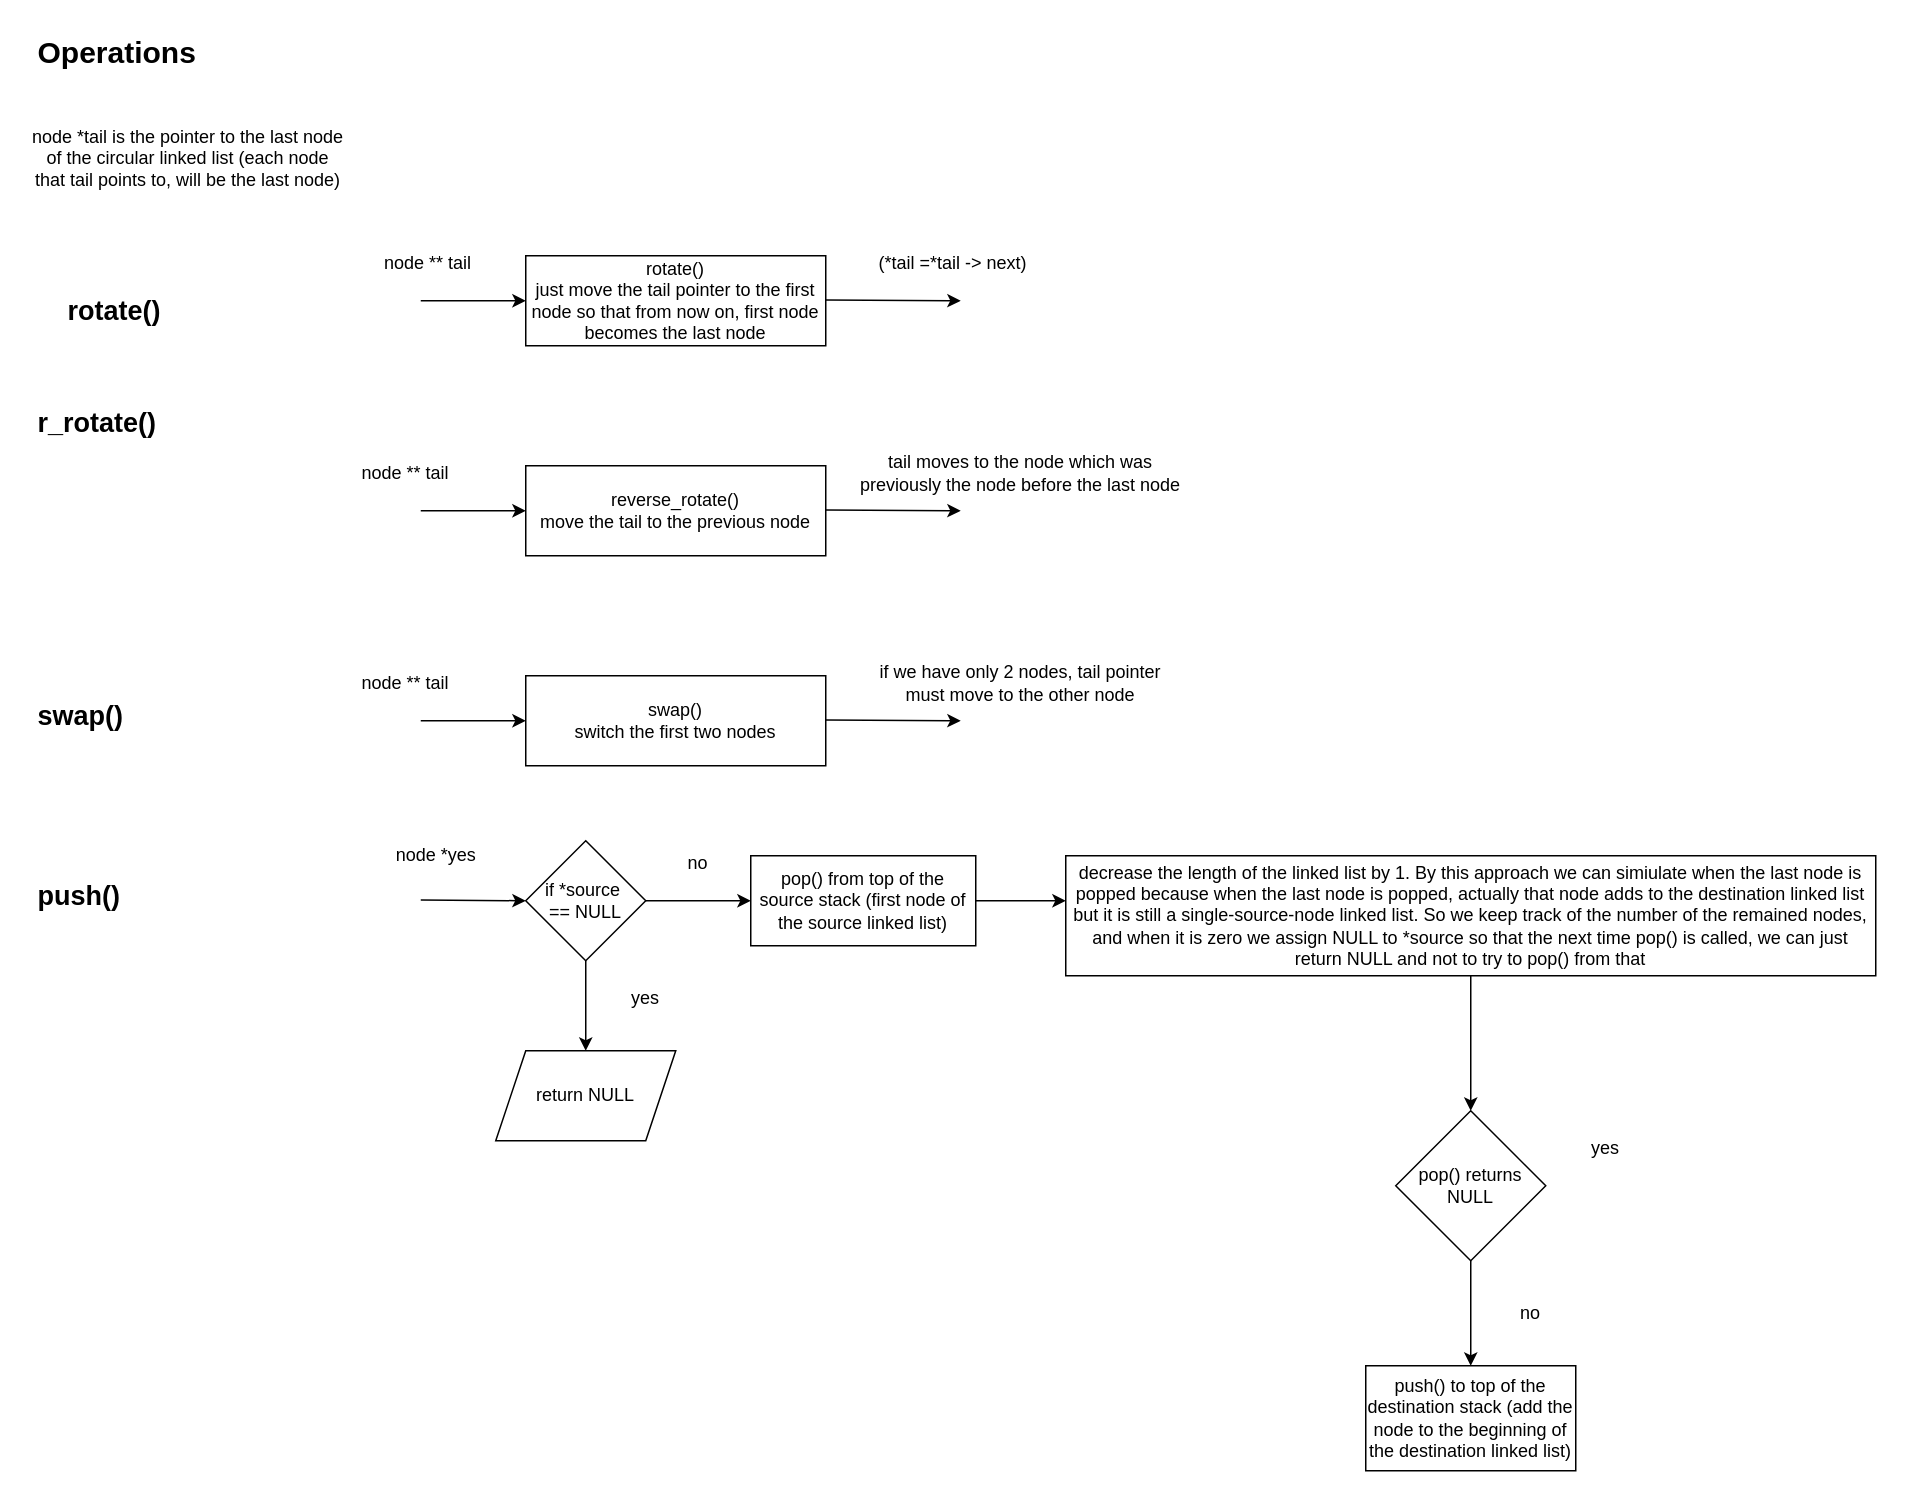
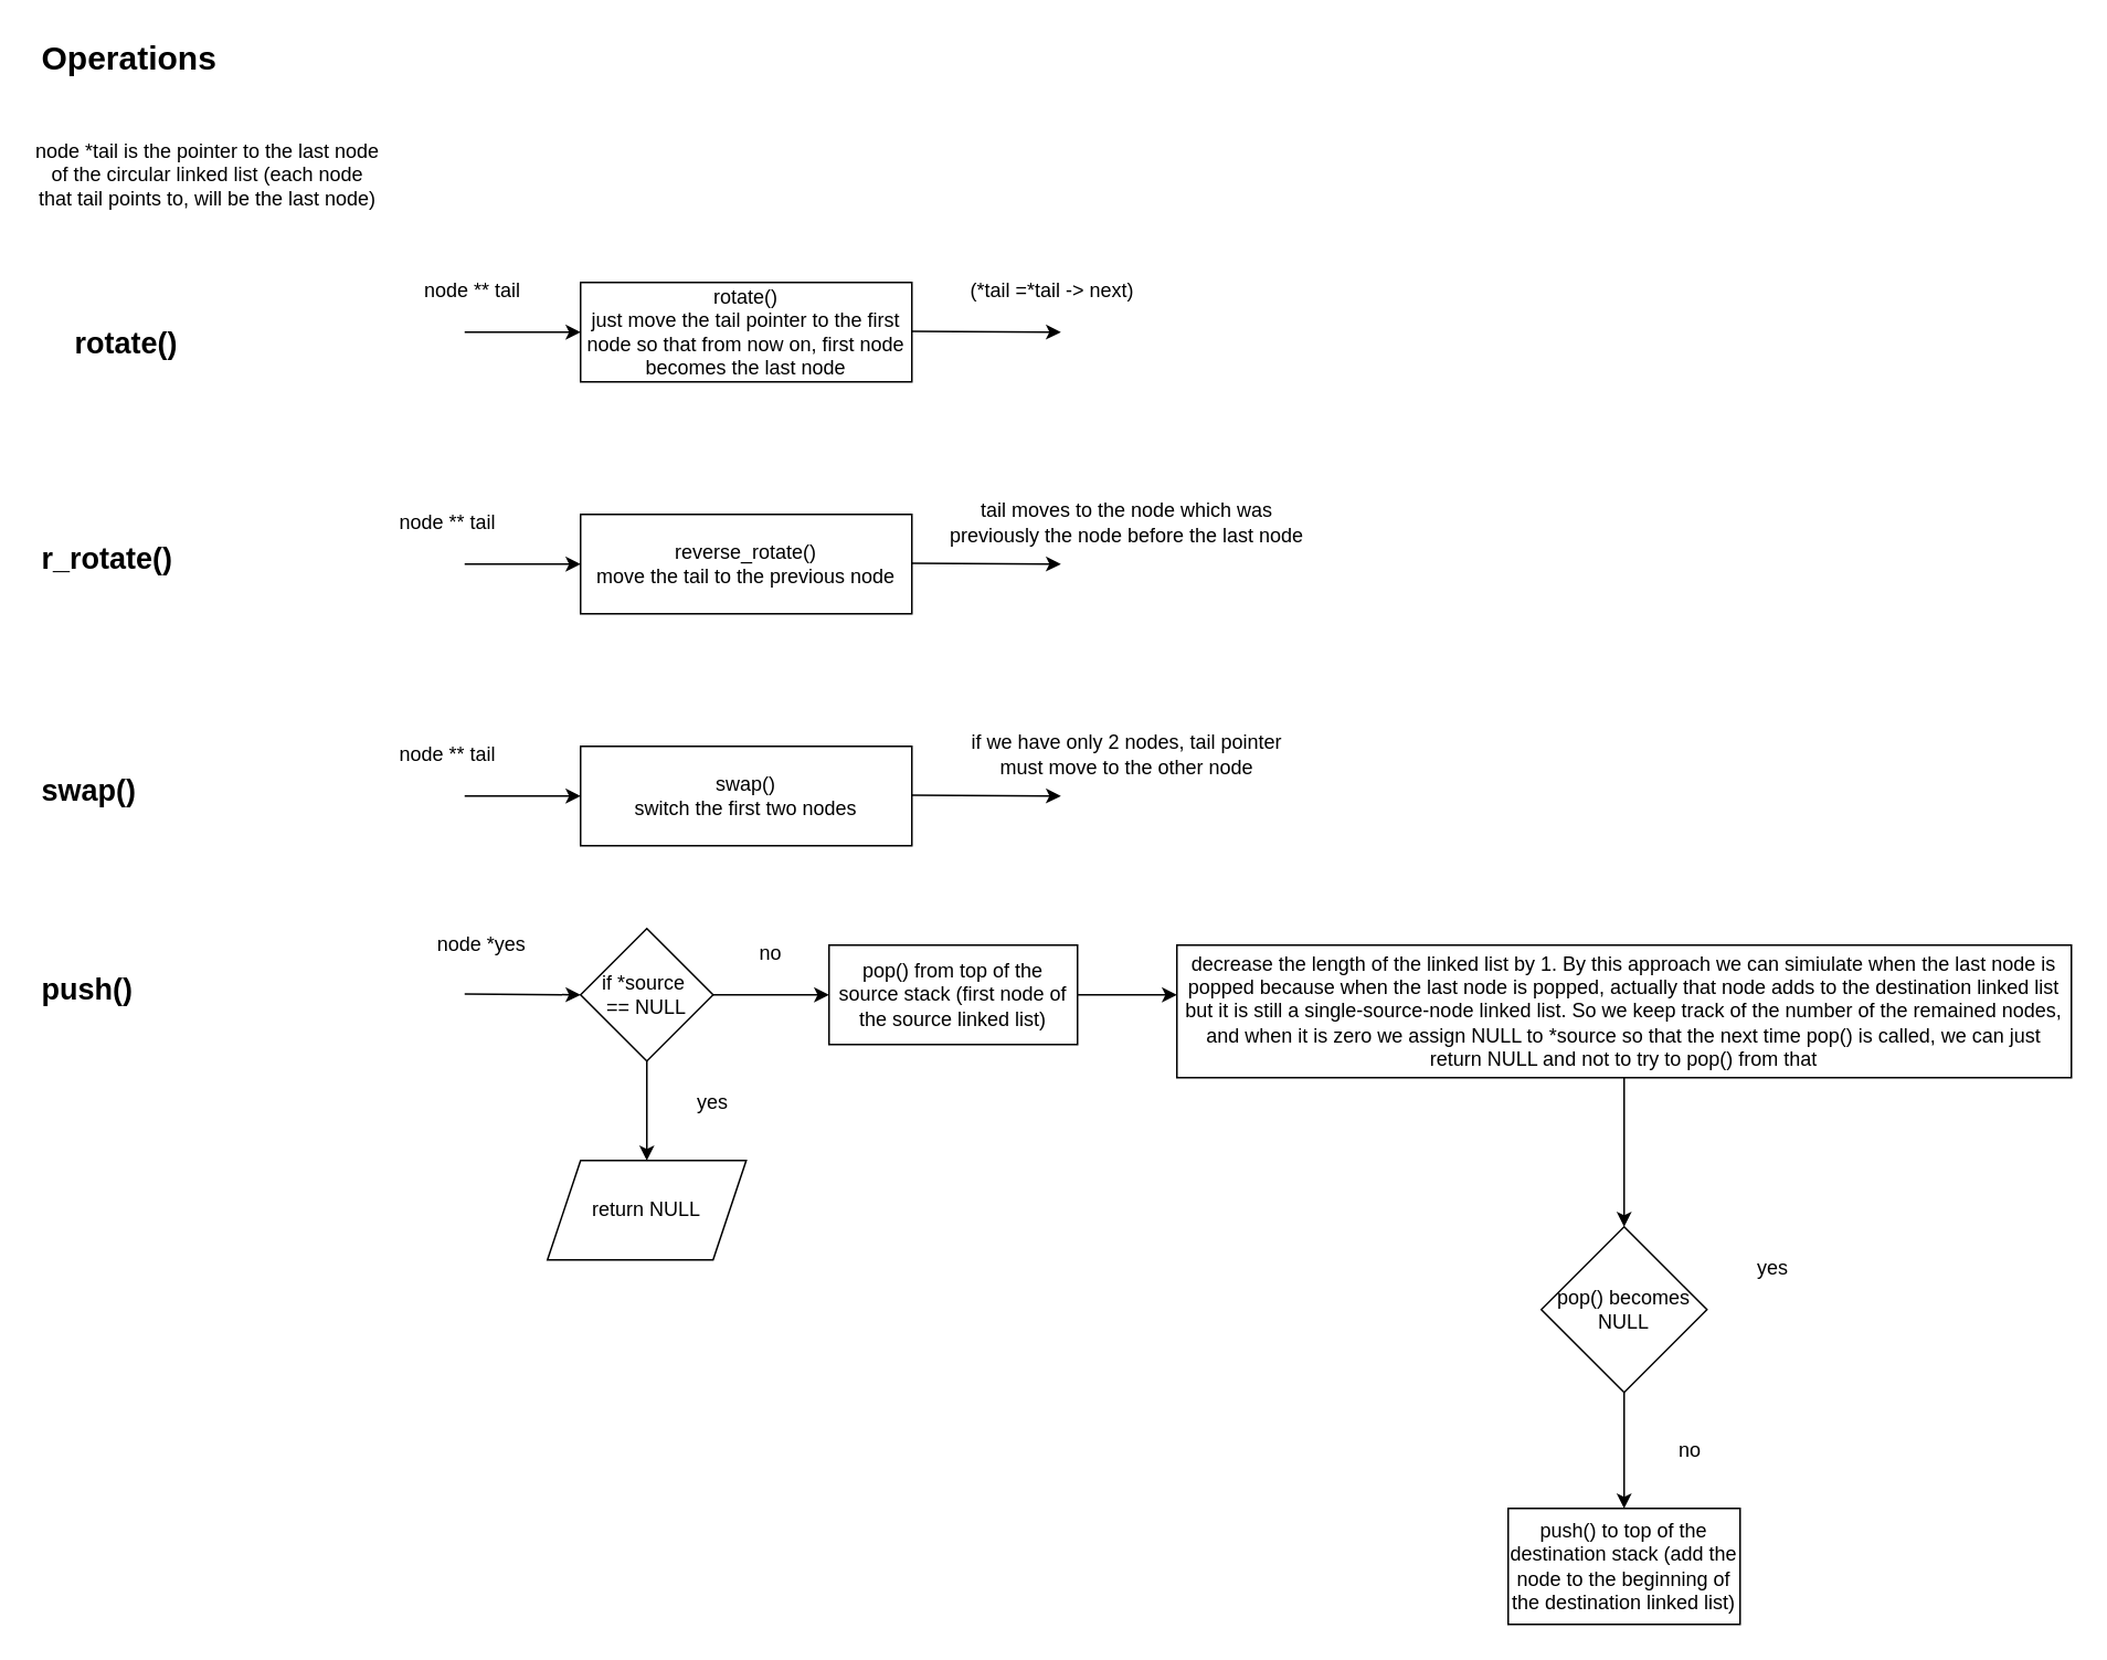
  <mxCell id="0" />
  <mxCell id="1" parent="0" />
  <mxCell id="2" style="edgeStyle=none;html=1;" parent="1" edge="1"><mxGeometry relative="1" as="geometry"><mxPoint x="640" y="200" as="targetPoint" /><mxPoint x="550" y="199.5" as="sourcePoint" /></mxGeometry></mxCell>
  <mxCell id="3" value="rotate()&lt;br&gt;just move the tail pointer to the first node so that from now on, first node becomes the last node" style="rounded=0;whiteSpace=wrap;html=1;" parent="1" vertex="1"><mxGeometry x="350" y="170" width="200" height="60" as="geometry" /></mxCell>
  <mxCell id="4" value="" style="endArrow=classic;html=1;" parent="1" edge="1"><mxGeometry width="50" height="50" relative="1" as="geometry"><mxPoint x="280" y="200" as="sourcePoint" /><mxPoint x="350" y="200" as="targetPoint" /></mxGeometry></mxCell>
  <mxCell id="5" value="node ** tail" style="text;html=1;strokeColor=none;fillColor=none;align=center;verticalAlign=middle;whiteSpace=wrap;rounded=0;" parent="1" vertex="1"><mxGeometry x="240" y="160" width="90" height="30" as="geometry" /></mxCell>
  <mxCell id="6" value="(*tail =*tail -&amp;gt; next)" style="text;html=1;strokeColor=none;fillColor=none;align=center;verticalAlign=middle;whiteSpace=wrap;rounded=0;" parent="1" vertex="1"><mxGeometry x="580" y="160" width="110" height="30" as="geometry" /></mxCell>
  <mxCell id="7" style="edgeStyle=none;html=1;" parent="1" edge="1"><mxGeometry relative="1" as="geometry"><mxPoint x="640" y="340" as="targetPoint" /><mxPoint x="550" y="339.5" as="sourcePoint" /></mxGeometry></mxCell>
  <mxCell id="8" value="reverse_rotate()&lt;br&gt;move the tail to the previous node" style="rounded=0;whiteSpace=wrap;html=1;" parent="1" vertex="1"><mxGeometry x="350" y="310" width="200" height="60" as="geometry" /></mxCell>
  <mxCell id="9" value="" style="endArrow=classic;html=1;" parent="1" edge="1"><mxGeometry width="50" height="50" relative="1" as="geometry"><mxPoint x="280" y="340" as="sourcePoint" /><mxPoint x="350" y="340" as="targetPoint" /></mxGeometry></mxCell>
  <mxCell id="10" value="node ** tail" style="text;html=1;strokeColor=none;fillColor=none;align=center;verticalAlign=middle;whiteSpace=wrap;rounded=0;" parent="1" vertex="1"><mxGeometry x="230" y="300" width="80" height="30" as="geometry" /></mxCell>
  <mxCell id="11" value="tail moves to the node which was previously the node before the last node" style="text;html=1;strokeColor=none;fillColor=none;align=center;verticalAlign=middle;whiteSpace=wrap;rounded=0;" parent="1" vertex="1"><mxGeometry x="570" y="300" width="220" height="30" as="geometry" /></mxCell>
  <mxCell id="12" style="edgeStyle=none;html=1;" parent="1" edge="1"><mxGeometry relative="1" as="geometry"><mxPoint x="640" y="480" as="targetPoint" /><mxPoint x="550" y="479.5" as="sourcePoint" /></mxGeometry></mxCell>
  <mxCell id="13" value="swap()&lt;br&gt;switch the first two nodes" style="rounded=0;whiteSpace=wrap;html=1;" parent="1" vertex="1"><mxGeometry x="350" y="450" width="200" height="60" as="geometry" /></mxCell>
  <mxCell id="14" value="" style="endArrow=classic;html=1;" parent="1" edge="1"><mxGeometry width="50" height="50" relative="1" as="geometry"><mxPoint x="280" y="480" as="sourcePoint" /><mxPoint x="350" y="480" as="targetPoint" /></mxGeometry></mxCell>
  <mxCell id="15" value="node ** tail" style="text;html=1;strokeColor=none;fillColor=none;align=center;verticalAlign=middle;whiteSpace=wrap;rounded=0;" parent="1" vertex="1"><mxGeometry x="230" y="440" width="80" height="30" as="geometry" /></mxCell>
  <mxCell id="16" value="if we have only 2 nodes, tail pointer must move to the other node" style="text;html=1;strokeColor=none;fillColor=none;align=center;verticalAlign=middle;whiteSpace=wrap;rounded=0;" parent="1" vertex="1"><mxGeometry x="580" y="440" width="200" height="30" as="geometry" /></mxCell>
  <mxCell id="17" value="&lt;h1 style=&quot;font-size: 18px;&quot;&gt;&lt;font style=&quot;font-size: 18px;&quot;&gt;rotate()&lt;/font&gt;&lt;/h1&gt;&lt;p style=&quot;font-size: 18px;&quot;&gt;&lt;br&gt;&lt;/p&gt;" style="text;html=1;strokeColor=none;fillColor=none;spacing=5;spacingTop=-20;whiteSpace=wrap;overflow=hidden;rounded=0;" parent="1" vertex="1"><mxGeometry x="40" y="195" width="120" height="50" as="geometry" /></mxCell>
  <mxCell id="18" value="&lt;h1&gt;&lt;font style=&quot;font-size: 18px;&quot;&gt;swap()&lt;/font&gt;&lt;/h1&gt;" style="text;html=1;strokeColor=none;fillColor=none;spacing=5;spacingTop=-20;whiteSpace=wrap;overflow=hidden;rounded=0;" parent="1" vertex="1"><mxGeometry x="20" y="455" width="120" height="50" as="geometry" /></mxCell>
- <mxCell id="19" value="&lt;h1&gt;&lt;font style=&quot;font-size: 18px;&quot;&gt;r_rotate()&lt;/font&gt;&lt;/h1&gt;" style="text;html=1;strokeColor=none;fillColor=none;spacing=5;spacingTop=-20;whiteSpace=wrap;overflow=hidden;rounded=0;" parent="1" vertex="1"><mxGeometry x="20" y="260" width="120" height="50" as="geometry" /></mxCell>
+ <mxCell id="19" value="&lt;h1&gt;&lt;font style=&quot;font-size: 18px;&quot;&gt;r_rotate()&lt;/font&gt;&lt;/h1&gt;" style="text;html=1;strokeColor=none;fillColor=none;spacing=5;spacingTop=-20;whiteSpace=wrap;overflow=hidden;rounded=0;" parent="1" vertex="1"><mxGeometry x="20" y="315" width="120" height="50" as="geometry" /></mxCell>
  <mxCell id="20" value="&lt;h1&gt;&lt;font style=&quot;font-size: 18px;&quot;&gt;push()&lt;/font&gt;&lt;/h1&gt;" style="text;html=1;strokeColor=none;fillColor=none;spacing=5;spacingTop=-20;whiteSpace=wrap;overflow=hidden;rounded=0;" parent="1" vertex="1"><mxGeometry x="20" y="575" width="120" height="50" as="geometry" /></mxCell>
  <mxCell id="21" style="edgeStyle=none;html=1;exitX=1;exitY=0.5;exitDx=0;exitDy=0;" parent="1" source="22" edge="1"><mxGeometry relative="1" as="geometry"><mxPoint x="710" y="600" as="targetPoint" /><mxPoint x="1040" y="599.5" as="sourcePoint" /></mxGeometry></mxCell>
  <mxCell id="22" value="pop() from top of the source stack (first node of the source linked list)" style="rounded=0;whiteSpace=wrap;html=1;" parent="1" vertex="1"><mxGeometry x="500" y="570" width="150" height="60" as="geometry" /></mxCell>
  <mxCell id="23" value="push() to top of the destination stack (add the node to the beginning of the destination linked list)" style="rounded=0;whiteSpace=wrap;html=1;" parent="1" vertex="1"><mxGeometry x="910" y="910" width="140" height="70" as="geometry" /></mxCell>
  <mxCell id="24" value="" style="endArrow=classic;html=1;" parent="1" edge="1"><mxGeometry width="50" height="50" relative="1" as="geometry"><mxPoint x="280" y="599.5" as="sourcePoint" /><mxPoint x="350" y="600" as="targetPoint" /></mxGeometry></mxCell>
  <mxCell id="25" value="node *yes" style="text;html=1;align=center;verticalAlign=middle;resizable=0;points=[];autosize=1;strokeColor=none;fillColor=none;" parent="1" vertex="1"><mxGeometry x="245" y="555" width="90" height="30" as="geometry" /></mxCell>
  <mxCell id="26" style="edgeStyle=none;html=1;" parent="1" source="28" edge="1"><mxGeometry relative="1" as="geometry"><mxPoint x="390" y="700" as="targetPoint" /></mxGeometry></mxCell>
  <mxCell id="27" style="edgeStyle=none;html=1;exitX=1;exitY=0.5;exitDx=0;exitDy=0;" parent="1" source="28" edge="1"><mxGeometry relative="1" as="geometry"><mxPoint x="500" y="600" as="targetPoint" /></mxGeometry></mxCell>
  <mxCell id="28" value="if *source&amp;nbsp;&lt;br&gt;== NULL" style="rhombus;whiteSpace=wrap;html=1;" parent="1" vertex="1"><mxGeometry x="350" y="560" width="80" height="80" as="geometry" /></mxCell>
  <mxCell id="29" value="yes" style="text;html=1;strokeColor=none;fillColor=none;align=center;verticalAlign=middle;whiteSpace=wrap;rounded=0;" parent="1" vertex="1"><mxGeometry x="400" y="650" width="60" height="30" as="geometry" /></mxCell>
  <mxCell id="30" value="return NULL" style="shape=parallelogram;perimeter=parallelogramPerimeter;whiteSpace=wrap;html=1;fixedSize=1;" parent="1" vertex="1"><mxGeometry x="330" y="700" width="120" height="60" as="geometry" /></mxCell>
  <mxCell id="31" value="no" style="text;html=1;strokeColor=none;fillColor=none;align=center;verticalAlign=middle;whiteSpace=wrap;rounded=0;" parent="1" vertex="1"><mxGeometry x="435" y="560" width="60" height="30" as="geometry" /></mxCell>
  <mxCell id="32" style="edgeStyle=none;html=1;" parent="1" source="33" edge="1"><mxGeometry relative="1" as="geometry"><mxPoint x="980" y="740" as="targetPoint" /></mxGeometry></mxCell>
  <mxCell id="33" value="decrease the length of the linked list by 1. By this approach we can simiulate when the last node is popped because when the last node is popped, actually that node adds to the destination linked list but it is still a single-source-node linked list. So we keep track of the number of the remained nodes, and when it is zero we assign NULL to *source so that the next time pop() is called, we can just return NULL and not to try to pop() from that" style="rounded=0;whiteSpace=wrap;html=1;" parent="1" vertex="1"><mxGeometry x="710" y="570" width="540" height="80" as="geometry" /></mxCell>
  <mxCell id="34" style="edgeStyle=none;html=1;entryX=0.5;entryY=0;entryDx=0;entryDy=0;" parent="1" source="35" target="23" edge="1"><mxGeometry relative="1" as="geometry" /></mxCell>
- <mxCell id="35" value="pop() returns&lt;br&gt;NULL" style="rhombus;whiteSpace=wrap;html=1;" parent="1" vertex="1"><mxGeometry x="930" y="740" width="100" height="100" as="geometry" /></mxCell>
+ <mxCell id="35" value="pop() becomes&lt;br&gt;NULL" style="rhombus;whiteSpace=wrap;html=1;" parent="1" vertex="1"><mxGeometry x="930" y="740" width="100" height="100" as="geometry" /></mxCell>
  <mxCell id="36" value="yes" style="text;html=1;strokeColor=none;fillColor=none;align=center;verticalAlign=middle;whiteSpace=wrap;rounded=0;" parent="1" vertex="1"><mxGeometry x="1040" y="750" width="60" height="30" as="geometry" /></mxCell>
  <mxCell id="37" value="no" style="text;html=1;strokeColor=none;fillColor=none;align=center;verticalAlign=middle;whiteSpace=wrap;rounded=0;" parent="1" vertex="1"><mxGeometry x="990" y="860" width="60" height="30" as="geometry" /></mxCell>
  <mxCell id="38" value="node *tail is the pointer to the last node of the circular linked list (each node that tail points to, will be the last node)" style="text;html=1;strokeColor=none;fillColor=none;align=center;verticalAlign=middle;whiteSpace=wrap;rounded=0;" parent="1" vertex="1"><mxGeometry x="20" y="70" width="210" height="70" as="geometry" /></mxCell>
  <mxCell id="39" value="&lt;h1 style=&quot;font-size: 20px;&quot;&gt;&lt;font style=&quot;font-size: 20px;&quot;&gt;Operations&lt;/font&gt;&lt;/h1&gt;&lt;p style=&quot;font-size: 20px;&quot;&gt;&lt;br&gt;&lt;/p&gt;" style="text;html=1;strokeColor=none;fillColor=none;spacing=5;spacingTop=-20;whiteSpace=wrap;overflow=hidden;rounded=0;" parent="1" vertex="1"><mxGeometry x="20" y="20" width="190" height="40" as="geometry" /></mxCell>
